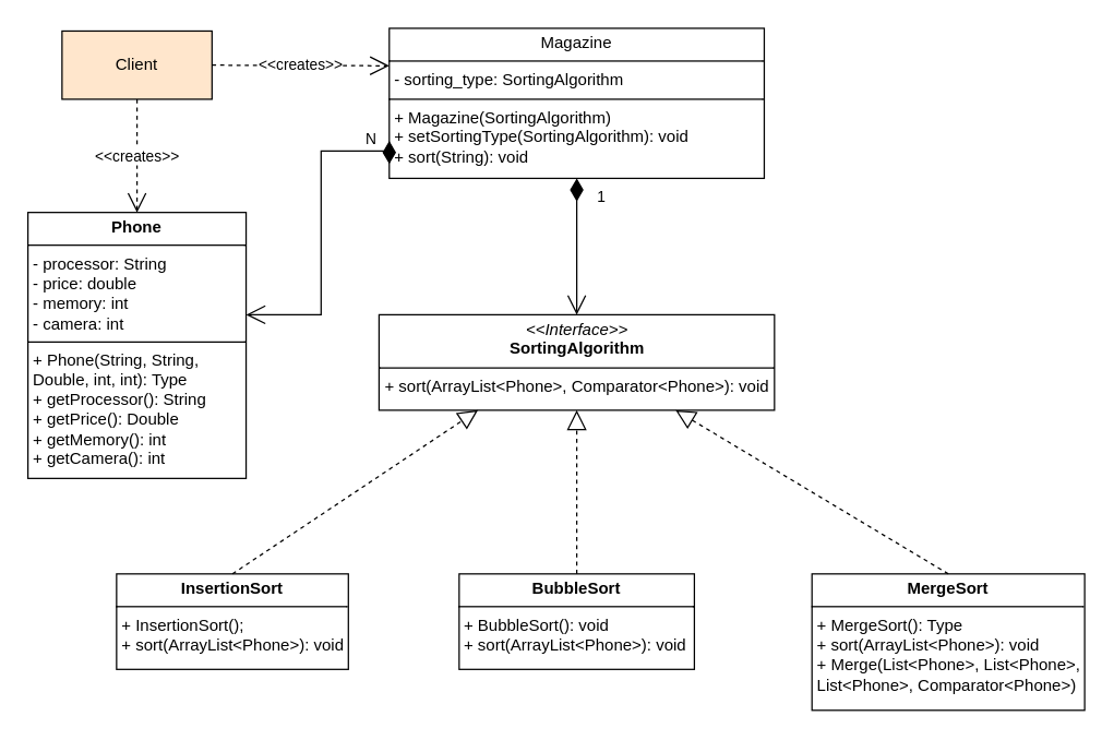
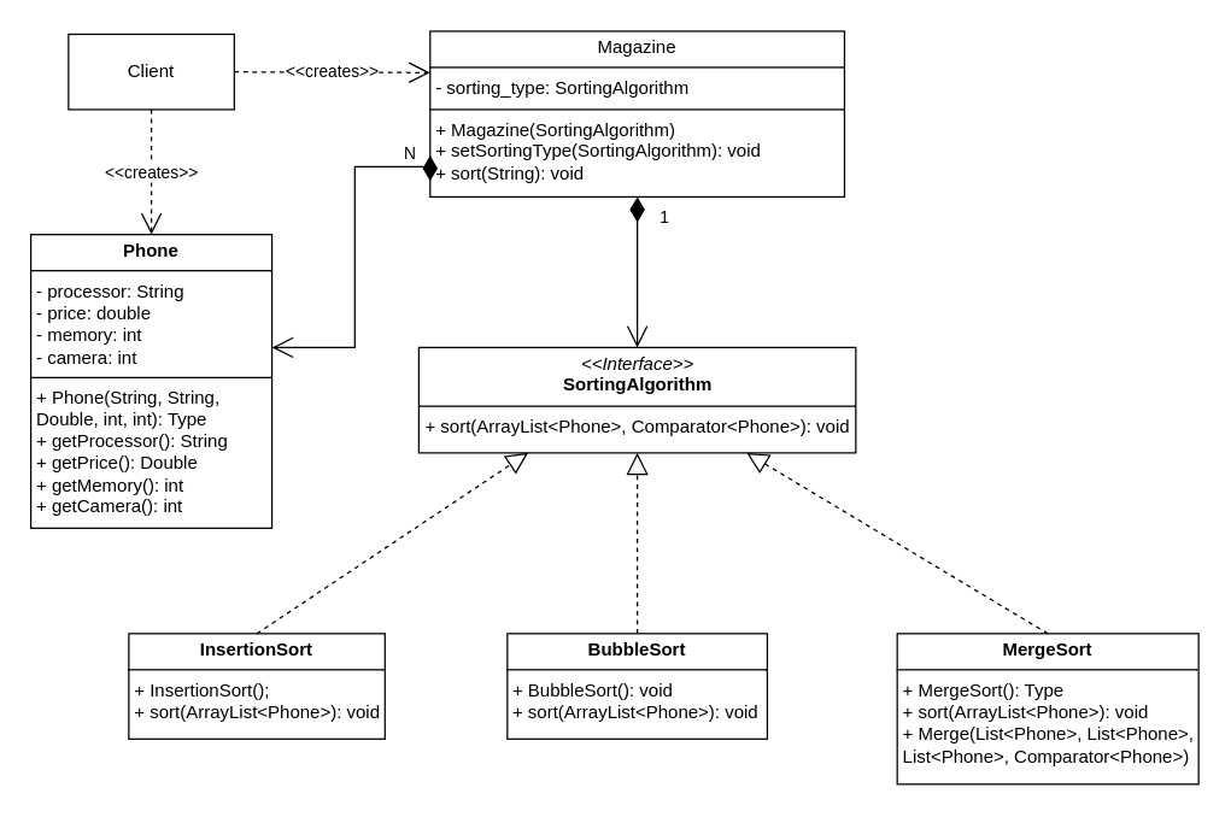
  <mxCell id="0" />
  <mxCell id="1" parent="0" />
  <mxCell id="2" value="&lt;p style=&quot;margin:0px;margin-top:4px;text-align:center;&quot;&gt;&lt;i&gt;&amp;lt;&amp;lt;Interface&amp;gt;&amp;gt;&lt;/i&gt;&lt;br&gt;&lt;b&gt;SortingAlgorithm&lt;/b&gt;&lt;/p&gt;&lt;hr size=&quot;1&quot; style=&quot;border-style:solid;&quot;&gt;&lt;p style=&quot;margin:0px;margin-left:4px;&quot;&gt;+ sort(ArrayList&amp;lt;Phone&amp;gt;, Comparator&amp;lt;Phone&amp;gt;): void&lt;/p&gt;&lt;p style=&quot;margin:0px;margin-left:4px;&quot;&gt;&lt;br&gt;&lt;/p&gt;" style="verticalAlign=top;align=left;overflow=fill;html=1;whiteSpace=wrap;" vertex="1" parent="1"><mxGeometry x="277.5" y="230" width="290" height="70" as="geometry" /></mxCell>
- <mxCell id="3" value="Client" style="html=1;whiteSpace=wrap;fillColor=#ffe6cc;" vertex="1" parent="1"><mxGeometry x="45" y="22" width="110" height="50" as="geometry" /></mxCell>
+ <mxCell id="3" value="Client" style="html=1;whiteSpace=wrap;" vertex="1" parent="1"><mxGeometry x="45" y="22" width="110" height="50" as="geometry" /></mxCell>
  <mxCell id="4" value="&lt;p style=&quot;margin:0px;margin-top:4px;text-align:center;&quot;&gt;&lt;b&gt;InsertionSort&lt;/b&gt;&lt;/p&gt;&lt;hr size=&quot;1&quot; style=&quot;border-style:solid;&quot;&gt;&lt;p style=&quot;margin:0px;margin-left:4px;&quot;&gt;+ InsertionSort();&lt;/p&gt;&lt;p style=&quot;margin:0px;margin-left:4px;&quot;&gt;+&amp;nbsp;&lt;span style=&quot;background-color: initial;&quot;&gt;sort(ArrayList&amp;lt;Phone&amp;gt;): void&lt;/span&gt;&lt;/p&gt;" style="verticalAlign=top;align=left;overflow=fill;html=1;whiteSpace=wrap;" vertex="1" parent="1"><mxGeometry x="85" y="420" width="170" height="70" as="geometry" /></mxCell>
  <mxCell id="5" value="&lt;p style=&quot;margin:0px;margin-top:4px;text-align:center;&quot;&gt;&lt;b&gt;BubbleSort&lt;/b&gt;&lt;/p&gt;&lt;hr size=&quot;1&quot; style=&quot;border-style:solid;&quot;&gt;&lt;p style=&quot;margin:0px;margin-left:4px;&quot;&gt;+ BubbleSort(): void&lt;/p&gt;&lt;p style=&quot;margin:0px;margin-left:4px;&quot;&gt;+&amp;nbsp;&lt;span style=&quot;background-color: initial;&quot;&gt;sort(ArrayList&amp;lt;Phone&amp;gt;): void&lt;/span&gt;&lt;/p&gt;" style="verticalAlign=top;align=left;overflow=fill;html=1;whiteSpace=wrap;" vertex="1" parent="1"><mxGeometry x="336.25" y="420" width="172.5" height="70" as="geometry" /></mxCell>
  <mxCell id="6" value="&lt;p style=&quot;margin:0px;margin-top:4px;text-align:center;&quot;&gt;&lt;b&gt;MergeSort&lt;/b&gt;&lt;/p&gt;&lt;hr size=&quot;1&quot; style=&quot;border-style:solid;&quot;&gt;&lt;p style=&quot;margin:0px;margin-left:4px;&quot;&gt;+ MergeSort(): Type&lt;/p&gt;&lt;p style=&quot;margin:0px;margin-left:4px;&quot;&gt;+&amp;nbsp;&lt;span style=&quot;background-color: initial;&quot;&gt;sort(ArrayList&amp;lt;Phone&amp;gt;): void&lt;/span&gt;&lt;/p&gt;&lt;p style=&quot;margin:0px;margin-left:4px;&quot;&gt;&lt;span style=&quot;background-color: initial;&quot;&gt;+ Merge(&lt;/span&gt;&lt;span style=&quot;background-color: initial;&quot;&gt;List&amp;lt;Phone&amp;gt;, List&amp;lt;Phone&amp;gt;, List&amp;lt;Phone&amp;gt;, Comparator&amp;lt;Phone&amp;gt;&lt;/span&gt;&lt;span style=&quot;background-color: initial;&quot;&gt;)&lt;/span&gt;&lt;/p&gt;" style="verticalAlign=top;align=left;overflow=fill;html=1;whiteSpace=wrap;" vertex="1" parent="1"><mxGeometry x="595" y="420" width="200" height="100" as="geometry" /></mxCell>
  <mxCell id="7" value="&lt;p style=&quot;margin:0px;margin-top:4px;text-align:center;&quot;&gt;&lt;b&gt;Phone&lt;/b&gt;&lt;/p&gt;&lt;hr size=&quot;1&quot; style=&quot;border-style:solid;&quot;&gt;&lt;p style=&quot;margin:0px;margin-left:4px;&quot;&gt;&lt;span style=&quot;background-color: initial;&quot;&gt;- processor: String&lt;/span&gt;&lt;br&gt;&lt;/p&gt;&lt;p style=&quot;margin:0px;margin-left:4px;&quot;&gt;- price: double&lt;/p&gt;&lt;p style=&quot;margin:0px;margin-left:4px;&quot;&gt;- memory: int&lt;/p&gt;&lt;p style=&quot;margin:0px;margin-left:4px;&quot;&gt;- camera: int&lt;/p&gt;&lt;hr size=&quot;1&quot; style=&quot;border-style:solid;&quot;&gt;&lt;p style=&quot;margin:0px;margin-left:4px;&quot;&gt;+ Phone(String, String, Double, int, int): Type&lt;/p&gt;&lt;p style=&quot;margin:0px;margin-left:4px;&quot;&gt;&lt;span style=&quot;background-color: initial;&quot;&gt;+ getProcessor(): String&lt;/span&gt;&lt;br&gt;&lt;/p&gt;&lt;p style=&quot;margin:0px;margin-left:4px;&quot;&gt;+ getPrice(): Double&lt;/p&gt;&lt;p style=&quot;margin:0px;margin-left:4px;&quot;&gt;+ getMemory(): int&lt;/p&gt;&lt;p style=&quot;margin:0px;margin-left:4px;&quot;&gt;+ getCamera(): int&lt;/p&gt;" style="verticalAlign=top;align=left;overflow=fill;html=1;whiteSpace=wrap;" vertex="1" parent="1"><mxGeometry x="20" y="155" width="160" height="195" as="geometry" /></mxCell>
  <mxCell id="8" value="&lt;p style=&quot;margin:0px;margin-top:4px;text-align:center;&quot;&gt;Magazine&lt;/p&gt;&lt;hr size=&quot;1&quot; style=&quot;border-style:solid;&quot;&gt;&lt;p style=&quot;margin:0px;margin-left:4px;&quot;&gt;&lt;span style=&quot;background-color: initial;&quot;&gt;- sorting_type: SortingAlgorithm&lt;/span&gt;&lt;br&gt;&lt;/p&gt;&lt;hr size=&quot;1&quot; style=&quot;border-style:solid;&quot;&gt;&lt;p style=&quot;margin:0px;margin-left:4px;&quot;&gt;+ Magazine(SortingAlgorithm)&lt;/p&gt;&lt;p style=&quot;margin:0px;margin-left:4px;&quot;&gt;&lt;span style=&quot;background-color: initial;&quot;&gt;+ setSortingType(SortingAlgorithm): void&lt;/span&gt;&lt;/p&gt;&lt;p style=&quot;margin:0px;margin-left:4px;&quot;&gt;&lt;span style=&quot;background-color: initial;&quot;&gt;+ sort(String): void&lt;/span&gt;&lt;/p&gt;" style="verticalAlign=top;align=left;overflow=fill;html=1;whiteSpace=wrap;" vertex="1" parent="1"><mxGeometry x="285" y="20" width="275" height="110" as="geometry" /></mxCell>
  <mxCell id="9" value="" style="endArrow=block;dashed=1;endFill=0;endSize=12;html=1;rounded=0;exitX=0.5;exitY=0;exitDx=0;exitDy=0;entryX=0.25;entryY=1;entryDx=0;entryDy=0;" edge="1" parent="1" source="4" target="2"><mxGeometry width="160" relative="1" as="geometry"><mxPoint x="325" y="350" as="sourcePoint" /><mxPoint x="485" y="350" as="targetPoint" /></mxGeometry></mxCell>
  <mxCell id="10" value="" style="endArrow=block;dashed=1;endFill=0;endSize=12;html=1;rounded=0;entryX=0.5;entryY=1;entryDx=0;entryDy=0;exitX=0.5;exitY=0;exitDx=0;exitDy=0;" edge="1" parent="1" source="5" target="2"><mxGeometry width="160" relative="1" as="geometry"><mxPoint x="375" y="390" as="sourcePoint" /><mxPoint x="535" y="390" as="targetPoint" /></mxGeometry></mxCell>
  <mxCell id="11" value="" style="endArrow=block;dashed=1;endFill=0;endSize=12;html=1;rounded=0;entryX=0.75;entryY=1;entryDx=0;entryDy=0;exitX=0.5;exitY=0;exitDx=0;exitDy=0;" edge="1" parent="1" source="6" target="2"><mxGeometry width="160" relative="1" as="geometry"><mxPoint x="345" y="340" as="sourcePoint" /><mxPoint x="505" y="340" as="targetPoint" /></mxGeometry></mxCell>
  <mxCell id="12" value="N" style="endArrow=open;html=1;endSize=12;startArrow=diamondThin;startSize=14;startFill=1;edgeStyle=orthogonalEdgeStyle;align=left;verticalAlign=bottom;rounded=0;exitX=0;exitY=0.75;exitDx=0;exitDy=0;" edge="1" parent="1" source="8" target="7"><mxGeometry x="-0.763" relative="1" as="geometry"><mxPoint x="235" y="180" as="sourcePoint" /><mxPoint x="395" y="180" as="targetPoint" /><Array as="points"><mxPoint x="285" y="110" /><mxPoint x="235" y="110" /><mxPoint x="235" y="230" /></Array><mxPoint x="1" as="offset" /></mxGeometry></mxCell>
  <mxCell id="13" value="1" style="endArrow=open;html=1;endSize=12;startArrow=diamondThin;startSize=14;startFill=1;edgeStyle=orthogonalEdgeStyle;align=left;verticalAlign=bottom;rounded=0;entryX=0.5;entryY=0;entryDx=0;entryDy=0;" edge="1" parent="1" source="8" target="2"><mxGeometry x="-0.541" y="13" relative="1" as="geometry"><mxPoint x="405" y="170" as="sourcePoint" /><mxPoint x="565" y="170" as="targetPoint" /><mxPoint as="offset" /></mxGeometry></mxCell>
  <mxCell id="14" value="&amp;lt;&amp;lt;creates&amp;gt;&amp;gt;" style="endArrow=open;endSize=12;dashed=1;html=1;rounded=0;exitX=1;exitY=0.5;exitDx=0;exitDy=0;entryX=0;entryY=0.25;entryDx=0;entryDy=0;" edge="1" parent="1" source="3" target="8"><mxGeometry width="160" relative="1" as="geometry"><mxPoint x="155" y="20" as="sourcePoint" /><mxPoint x="275" y="45" as="targetPoint" /></mxGeometry></mxCell>
  <mxCell id="15" value="&amp;lt;&amp;lt;creates&amp;gt;&amp;gt;" style="endArrow=open;endSize=12;dashed=1;html=1;rounded=0;exitX=0.5;exitY=1;exitDx=0;exitDy=0;entryX=0.5;entryY=0;entryDx=0;entryDy=0;" edge="1" parent="1" source="3" target="7"><mxGeometry width="160" relative="1" as="geometry"><mxPoint x="75" y="100" as="sourcePoint" /><mxPoint x="235" y="100" as="targetPoint" /></mxGeometry></mxCell>
